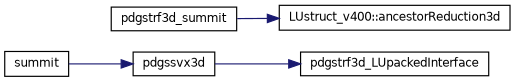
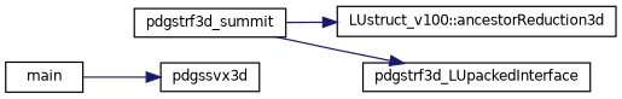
  digraph {
    rankdir=RL
    node [color=black fillcolor=white fontname=Helvetica fontsize=10 shape=record style=filled]
    edge [color=midnightblue dir=back fontname=Helvetica fontsize=10 labelfontname=Helvetica labelfontsize=10 style=solid]
-   n1 [height=0.2 label="LUstruct_v400::ancestorReduction3d" width=0.4]
+   n1 [height=0.2 label="LUstruct_v100::ancestorReduction3d" width=0.4]
    n2 [height=0.2 label=pdgstrf3d_summit width=0.4]
    n3 [height=0.2 label=pdgstrf3d_LUpackedInterface width=0.4]
    n4 [height=0.2 label=pdgssvx3d width=0.4]
-   n5 [height=0.2 label=summit width=0.4]
+   n5 [height=0.2 label=main width=0.4]
    n1 -> n2
-   n3 -> n4
+   n3 -> n2
    n4 -> n5
  }
